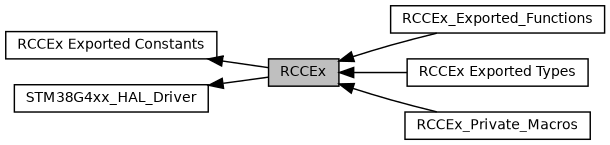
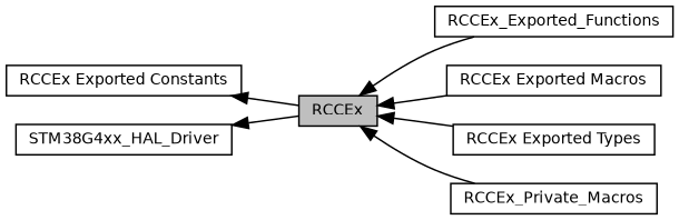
  digraph {
    rankdir=LR
    node [color=black fillcolor=white fontname=Helvetica fontsize=10 shape=box style=filled]
    edge [dir=back fontname=Helvetica fontsize=10 labelfontname=Helvetica labelfontsize=10 shape=plaintext style=solid]
    n1 [fillcolor=grey75 fontcolor=black height=0.2 label=RCCEx width=0.4]
    n2 [height=0.2 label=RCCEx_Exported_Functions width=0.4]
+   n3 [height=0.2 label="RCCEx Exported Macros" width=0.4]
    n4 [height=0.2 label="RCCEx Exported Types" width=0.4]
    n5 [height=0.2 label=RCCEx_Private_Macros width=0.4]
    n6 [height=0.2 label="RCCEx Exported Constants" width=0.4]
    n7 [height=0.2 label=STM38G4xx_HAL_Driver width=0.4]
    n1 -> n2
+   n1 -> n3
    n1 -> n4
    n1 -> n5
    n6 -> n1
    n7 -> n1
  }
